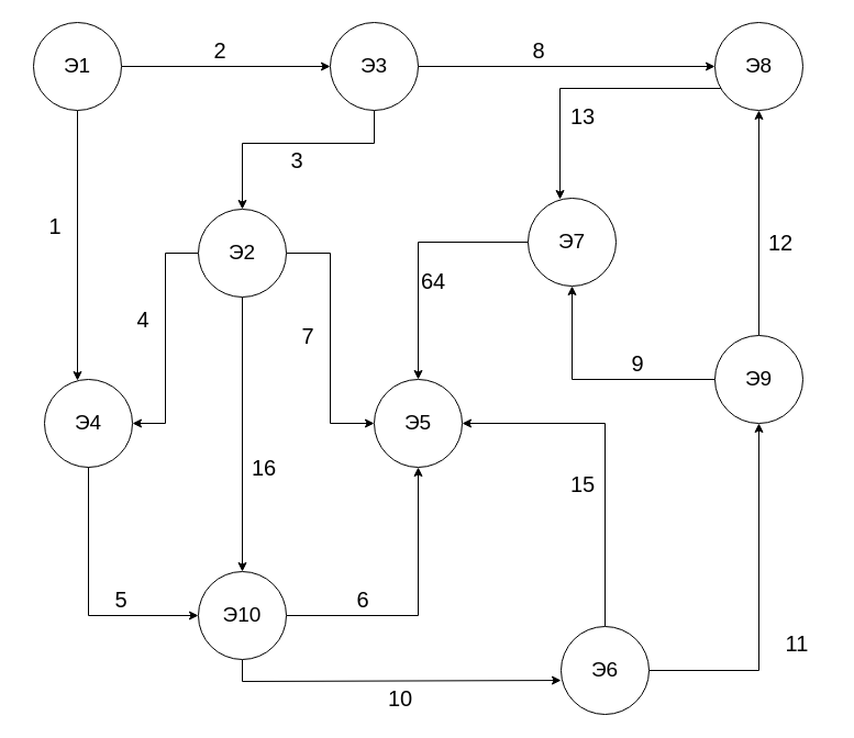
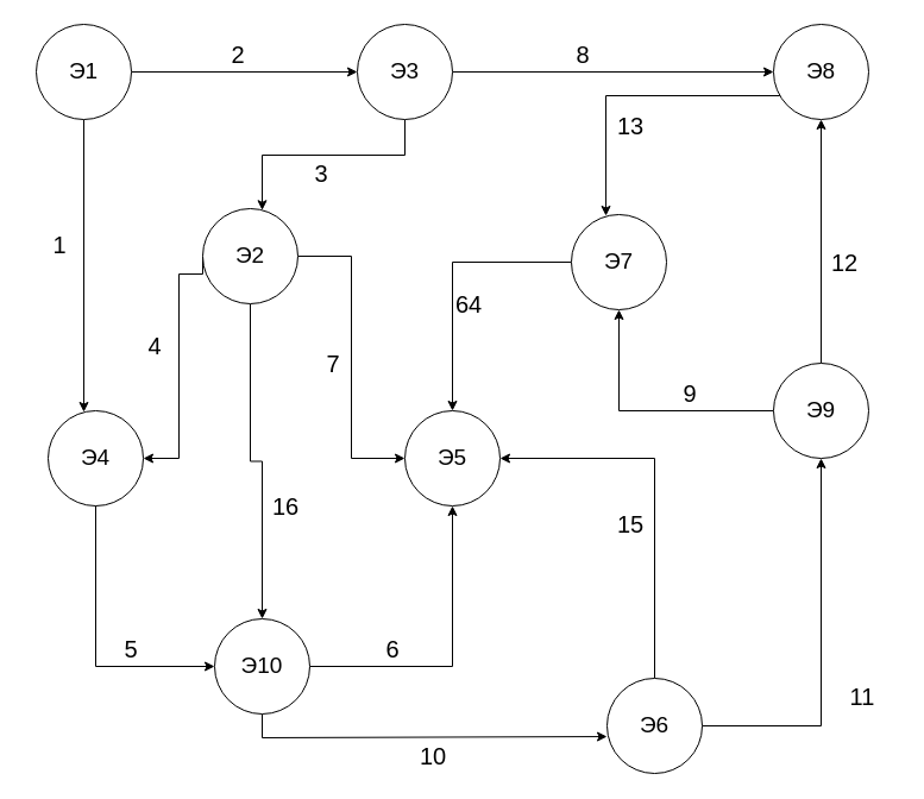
  <mxCell id="0" />
  <mxCell id="1" parent="0" />
  <mxCell id="2" style="edgeStyle=orthogonalEdgeStyle;rounded=0;orthogonalLoop=1;jettySize=auto;html=1;entryX=0;entryY=0.5;entryDx=0;entryDy=0;" parent="1" source="4" target="9" edge="1"><mxGeometry relative="1" as="geometry" /></mxCell>
  <mxCell id="3" style="edgeStyle=orthogonalEdgeStyle;rounded=0;orthogonalLoop=1;jettySize=auto;html=1;entryX=0.375;entryY=0.013;entryDx=0;entryDy=0;entryPerimeter=0;" parent="1" source="4" target="16" edge="1"><mxGeometry relative="1" as="geometry" /></mxCell>
  <mxCell id="4" value="Э1" style="ellipse;whiteSpace=wrap;html=1;aspect=fixed;fontSize=19;" parent="1" vertex="1"><mxGeometry x="30" y="20" width="80" height="80" as="geometry" /></mxCell>
  <mxCell id="5" style="edgeStyle=orthogonalEdgeStyle;rounded=0;orthogonalLoop=1;jettySize=auto;html=1;entryX=0.363;entryY=0.013;entryDx=0;entryDy=0;entryPerimeter=0;" parent="1" source="6" target="15" edge="1"><mxGeometry relative="1" as="geometry"><Array as="points"><mxPoint x="509" y="80" /></Array></mxGeometry></mxCell>
  <mxCell id="6" value="Э8" style="ellipse;whiteSpace=wrap;html=1;aspect=fixed;fontSize=19;" parent="1" vertex="1"><mxGeometry x="650" y="20" width="80" height="80" as="geometry" /></mxCell>
  <mxCell id="7" style="edgeStyle=orthogonalEdgeStyle;rounded=0;orthogonalLoop=1;jettySize=auto;html=1;" parent="1" source="9" target="13" edge="1"><mxGeometry relative="1" as="geometry"><Array as="points"><mxPoint x="340" y="130" /><mxPoint x="220" y="130" /></Array></mxGeometry></mxCell>
  <mxCell id="8" style="edgeStyle=orthogonalEdgeStyle;rounded=0;orthogonalLoop=1;jettySize=auto;html=1;entryX=0;entryY=0.5;entryDx=0;entryDy=0;" parent="1" source="9" target="6" edge="1"><mxGeometry relative="1" as="geometry" /></mxCell>
  <mxCell id="9" value="Э3" style="ellipse;whiteSpace=wrap;html=1;aspect=fixed;fontSize=19;" parent="1" vertex="1"><mxGeometry x="300" y="20" width="80" height="80" as="geometry" /></mxCell>
  <mxCell id="10" style="edgeStyle=orthogonalEdgeStyle;rounded=0;orthogonalLoop=1;jettySize=auto;html=1;entryX=1;entryY=0.5;entryDx=0;entryDy=0;startArrow=none;exitX=0;exitY=0.5;exitDx=0;exitDy=0;" parent="1" source="13" target="16" edge="1"><mxGeometry relative="1" as="geometry"><Array as="points"><mxPoint x="150" y="230" /><mxPoint x="150" y="385" /></Array></mxGeometry></mxCell>
  <mxCell id="11" style="edgeStyle=orthogonalEdgeStyle;rounded=0;orthogonalLoop=1;jettySize=auto;html=1;" parent="1" source="13" target="22" edge="1"><mxGeometry relative="1" as="geometry" /></mxCell>
  <mxCell id="12" style="edgeStyle=orthogonalEdgeStyle;rounded=0;orthogonalLoop=1;jettySize=auto;html=1;entryX=0;entryY=0.5;entryDx=0;entryDy=0;" parent="1" source="13" target="18" edge="1"><mxGeometry relative="1" as="geometry" /></mxCell>
- <mxCell id="13" value="Э2" style="ellipse;whiteSpace=wrap;html=1;aspect=fixed;fontSize=19;" parent="1" vertex="1"><mxGeometry x="180" y="190" width="80" height="80" as="geometry" /></mxCell>
+ <mxCell id="13" value="Э2" style="ellipse;whiteSpace=wrap;html=1;aspect=fixed;fontSize=19;" parent="1" vertex="1"><mxGeometry x="170" y="175" width="80" height="80" as="geometry" /></mxCell>
  <mxCell id="14" style="edgeStyle=orthogonalEdgeStyle;rounded=0;orthogonalLoop=1;jettySize=auto;html=1;" parent="1" source="15" target="18" edge="1"><mxGeometry relative="1" as="geometry" /></mxCell>
  <mxCell id="15" value="Э7" style="ellipse;whiteSpace=wrap;html=1;aspect=fixed;fontSize=19;" parent="1" vertex="1"><mxGeometry x="480" y="180" width="80" height="80" as="geometry" /></mxCell>
  <mxCell id="16" value="Э4" style="ellipse;whiteSpace=wrap;html=1;aspect=fixed;fontSize=19;" parent="1" vertex="1"><mxGeometry x="40" y="345" width="80" height="80" as="geometry" /></mxCell>
  <mxCell id="17" style="edgeStyle=orthogonalEdgeStyle;rounded=0;orthogonalLoop=1;jettySize=auto;html=1;" parent="1" source="27" target="18" edge="1"><mxGeometry relative="1" as="geometry"><Array as="points"><mxPoint x="550" y="385" /></Array></mxGeometry></mxCell>
  <mxCell id="18" value="Э5" style="ellipse;whiteSpace=wrap;html=1;aspect=fixed;fontSize=19;" parent="1" vertex="1"><mxGeometry x="340" y="345" width="80" height="80" as="geometry" /></mxCell>
  <mxCell id="19" style="edgeStyle=orthogonalEdgeStyle;rounded=0;orthogonalLoop=1;jettySize=auto;html=1;exitX=0.5;exitY=1;exitDx=0;exitDy=0;" parent="1" source="16" target="22" edge="1"><mxGeometry relative="1" as="geometry"><Array as="points"><mxPoint x="80" y="560" /></Array></mxGeometry></mxCell>
  <mxCell id="20" style="edgeStyle=orthogonalEdgeStyle;rounded=0;orthogonalLoop=1;jettySize=auto;html=1;" parent="1" source="22" target="18" edge="1"><mxGeometry relative="1" as="geometry" /></mxCell>
  <mxCell id="21" style="edgeStyle=orthogonalEdgeStyle;rounded=0;orthogonalLoop=1;jettySize=auto;html=1;entryX=0;entryY=0.613;entryDx=0;entryDy=0;entryPerimeter=0;" parent="1" source="22" target="27" edge="1"><mxGeometry relative="1" as="geometry"><mxPoint x="500" y="600" as="targetPoint" /><Array as="points"><mxPoint x="220" y="620" /><mxPoint x="510" y="620" /></Array></mxGeometry></mxCell>
  <mxCell id="22" value="Э10" style="ellipse;whiteSpace=wrap;html=1;aspect=fixed;fontSize=19;" parent="1" vertex="1"><mxGeometry x="180" y="520" width="80" height="80" as="geometry" /></mxCell>
  <mxCell id="23" style="edgeStyle=orthogonalEdgeStyle;rounded=0;orthogonalLoop=1;jettySize=auto;html=1;" parent="1" source="26" target="6" edge="1"><mxGeometry relative="1" as="geometry" /></mxCell>
  <mxCell id="24" style="edgeStyle=orthogonalEdgeStyle;rounded=0;orthogonalLoop=1;jettySize=auto;html=1;" parent="1" source="26" target="15" edge="1"><mxGeometry relative="1" as="geometry" /></mxCell>
  <mxCell id="25" style="edgeStyle=orthogonalEdgeStyle;rounded=0;orthogonalLoop=1;jettySize=auto;html=1;exitX=1;exitY=0.5;exitDx=0;exitDy=0;" parent="1" source="27" target="26" edge="1"><mxGeometry relative="1" as="geometry"><Array as="points"><mxPoint x="690" y="610" /></Array></mxGeometry></mxCell>
  <mxCell id="26" value="Э9" style="ellipse;whiteSpace=wrap;html=1;aspect=fixed;fontSize=19;" parent="1" vertex="1"><mxGeometry x="650" y="305" width="80" height="80" as="geometry" /></mxCell>
  <mxCell id="27" value="Э6" style="ellipse;whiteSpace=wrap;html=1;aspect=fixed;fontSize=19;" parent="1" vertex="1"><mxGeometry x="510" y="570" width="80" height="80" as="geometry" /></mxCell>
  <mxCell id="28" value="1" style="text;html=1;strokeColor=none;fillColor=none;align=center;verticalAlign=middle;whiteSpace=wrap;rounded=0;fontSize=20;" vertex="1" parent="1"><mxGeometry x="20" y="190" width="60" height="30" as="geometry" /></mxCell>
  <mxCell id="29" value="2" style="text;html=1;strokeColor=none;fillColor=none;align=center;verticalAlign=middle;whiteSpace=wrap;rounded=0;fontSize=20;" vertex="1" parent="1"><mxGeometry x="170" y="30" width="60" height="30" as="geometry" /></mxCell>
  <mxCell id="30" value="3" style="text;html=1;strokeColor=none;fillColor=none;align=center;verticalAlign=middle;whiteSpace=wrap;rounded=0;fontSize=20;" vertex="1" parent="1"><mxGeometry x="240" y="130" width="60" height="30" as="geometry" /></mxCell>
  <mxCell id="31" value="4" style="text;html=1;strokeColor=none;fillColor=none;align=center;verticalAlign=middle;whiteSpace=wrap;rounded=0;fontSize=20;" vertex="1" parent="1"><mxGeometry x="100" y="275" width="60" height="30" as="geometry" /></mxCell>
  <mxCell id="32" value="5" style="text;html=1;strokeColor=none;fillColor=none;align=center;verticalAlign=middle;whiteSpace=wrap;rounded=0;fontSize=20;" vertex="1" parent="1"><mxGeometry x="80" y="530" width="60" height="30" as="geometry" /></mxCell>
  <mxCell id="33" value="6" style="text;html=1;strokeColor=none;fillColor=none;align=center;verticalAlign=middle;whiteSpace=wrap;rounded=0;fontSize=20;" vertex="1" parent="1"><mxGeometry x="300" y="530" width="60" height="30" as="geometry" /></mxCell>
  <mxCell id="34" value="7" style="text;html=1;strokeColor=none;fillColor=none;align=center;verticalAlign=middle;whiteSpace=wrap;rounded=0;fontSize=20;" vertex="1" parent="1"><mxGeometry x="250" y="290" width="60" height="30" as="geometry" /></mxCell>
  <mxCell id="35" value="8" style="text;html=1;strokeColor=none;fillColor=none;align=center;verticalAlign=middle;whiteSpace=wrap;rounded=0;fontSize=20;" vertex="1" parent="1"><mxGeometry x="460" y="30" width="60" height="30" as="geometry" /></mxCell>
  <mxCell id="36" value="9" style="text;html=1;strokeColor=none;fillColor=none;align=center;verticalAlign=middle;whiteSpace=wrap;rounded=0;fontSize=20;" vertex="1" parent="1"><mxGeometry x="550" y="315" width="60" height="30" as="geometry" /></mxCell>
  <mxCell id="37" value="10" style="text;html=1;strokeColor=none;fillColor=none;align=center;verticalAlign=middle;whiteSpace=wrap;rounded=0;fontSize=20;" vertex="1" parent="1"><mxGeometry x="334" y="620" width="60" height="30" as="geometry" /></mxCell>
  <mxCell id="38" value="11" style="text;html=1;strokeColor=none;fillColor=none;align=center;verticalAlign=middle;whiteSpace=wrap;rounded=0;fontSize=20;" vertex="1" parent="1"><mxGeometry x="695" y="570" width="60" height="30" as="geometry" /></mxCell>
  <mxCell id="39" value="12" style="text;html=1;strokeColor=none;fillColor=none;align=center;verticalAlign=middle;whiteSpace=wrap;rounded=0;fontSize=20;" vertex="1" parent="1"><mxGeometry x="680" y="205" width="60" height="30" as="geometry" /></mxCell>
  <mxCell id="40" value="13" style="text;html=1;strokeColor=none;fillColor=none;align=center;verticalAlign=middle;whiteSpace=wrap;rounded=0;fontSize=20;" vertex="1" parent="1"><mxGeometry x="500" y="90" width="60" height="30" as="geometry" /></mxCell>
  <mxCell id="41" value="64" style="text;html=1;strokeColor=none;fillColor=none;align=center;verticalAlign=middle;whiteSpace=wrap;rounded=0;fontSize=20;" vertex="1" parent="1"><mxGeometry x="364" y="240" width="60" height="30" as="geometry" /></mxCell>
  <mxCell id="42" value="15" style="text;html=1;strokeColor=none;fillColor=none;align=center;verticalAlign=middle;whiteSpace=wrap;rounded=0;fontSize=20;" vertex="1" parent="1"><mxGeometry x="500" y="425" width="60" height="30" as="geometry" /></mxCell>
  <mxCell id="43" value="16" style="text;html=1;strokeColor=none;fillColor=none;align=center;verticalAlign=middle;whiteSpace=wrap;rounded=0;fontSize=20;" vertex="1" parent="1"><mxGeometry x="210" y="410" width="60" height="30" as="geometry" /></mxCell>
